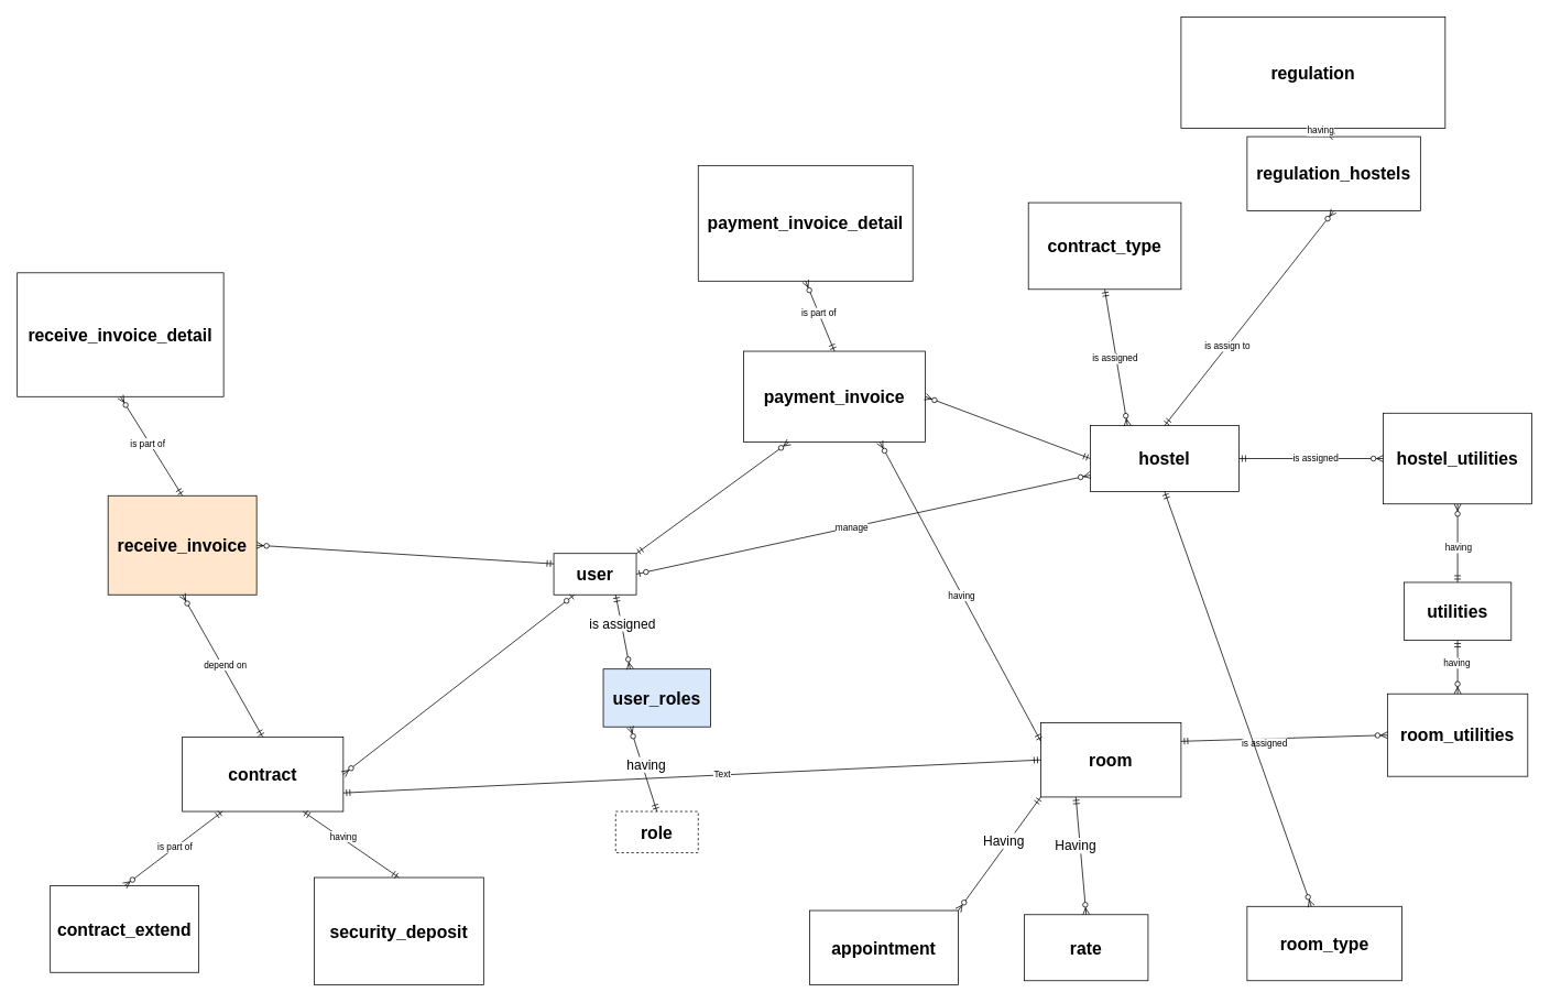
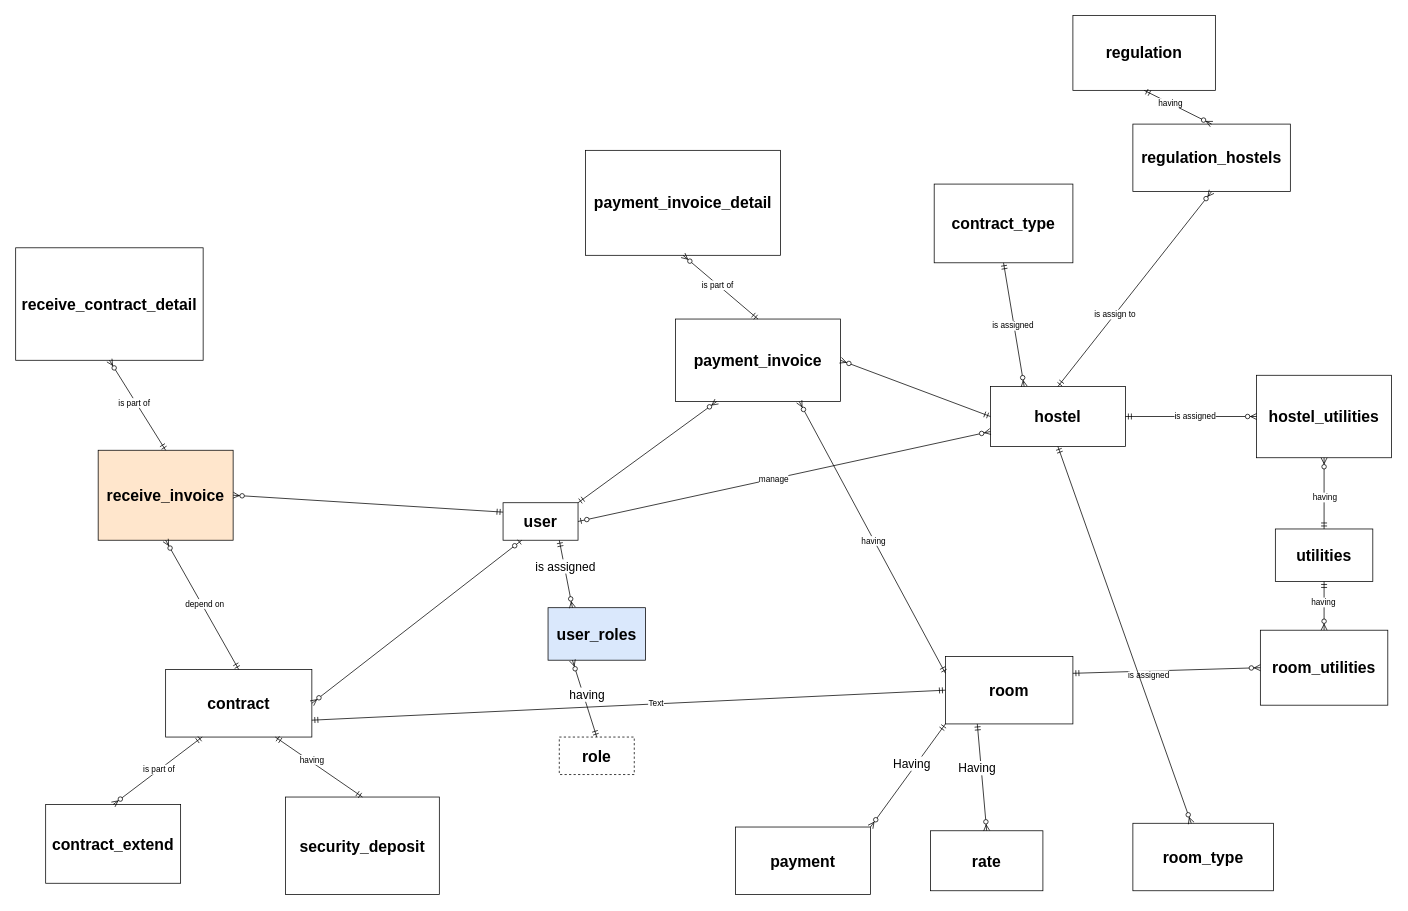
  <mxCell id="0" />
  <mxCell id="1" parent="0" />
- <mxCell id="2" value="appointment" style="html=1;dashed=0;whiteSpace=wrap;fontSize=21;fontStyle=1" parent="1" vertex="1"><mxGeometry x="980" y="1102.5" width="180" height="90" as="geometry" /></mxCell>
+ <mxCell id="2" value="payment" style="html=1;dashed=0;whiteSpace=wrap;fontSize=21;fontStyle=1" parent="1" vertex="1"><mxGeometry x="980" y="1102.5" width="180" height="90" as="geometry" /></mxCell>
  <mxCell id="3" value="contract" style="html=1;dashed=0;whiteSpace=wrap;fontSize=21;fontStyle=1" parent="1" vertex="1"><mxGeometry x="220" y="892.5" width="195" height="90" as="geometry" /></mxCell>
  <mxCell id="4" value="contract_extend" style="html=1;dashed=0;whiteSpace=wrap;fontSize=21;fontStyle=1" parent="1" vertex="1"><mxGeometry x="60" y="1072.5" width="180" height="105" as="geometry" /></mxCell>
  <mxCell id="5" value="hostel" style="html=1;dashed=0;whiteSpace=wrap;fontSize=21;fontStyle=1" parent="1" vertex="1"><mxGeometry x="1320" y="515" width="180" height="80" as="geometry" /></mxCell>
  <mxCell id="6" value="contract_type" style="html=1;dashed=0;whiteSpace=wrap;fontSize=21;fontStyle=1" parent="1" vertex="1"><mxGeometry x="1245" y="245" width="185" height="105" as="geometry" /></mxCell>
  <mxCell id="7" value="hostel_utilities" style="html=1;dashed=0;whiteSpace=wrap;fontSize=21;fontStyle=1" parent="1" vertex="1"><mxGeometry x="1675" y="500" width="180" height="110" as="geometry" /></mxCell>
  <mxCell id="8" value="payment_invoice" style="html=1;dashed=0;whiteSpace=wrap;fontSize=21;fontStyle=1" parent="1" vertex="1"><mxGeometry x="900" y="425" width="220" height="110" as="geometry" /></mxCell>
- <mxCell id="9" value="payment_invoice_detail" style="html=1;dashed=0;whiteSpace=wrap;fontSize=21;fontStyle=1" parent="1" vertex="1"><mxGeometry x="845" y="200" width="260" height="140" as="geometry" /></mxCell>
+ <mxCell id="9" value="payment_invoice_detail" style="html=1;dashed=0;whiteSpace=wrap;fontSize=21;fontStyle=1" parent="1" vertex="1"><mxGeometry x="780" y="200" width="260" height="140" as="geometry" /></mxCell>
  <mxCell id="10" value="rate" style="html=1;dashed=0;whiteSpace=wrap;fontSize=21;fontStyle=1" parent="1" vertex="1"><mxGeometry x="1240" y="1107.5" width="150" height="80" as="geometry" /></mxCell>
  <mxCell id="11" value="receive_invoice" style="html=1;dashed=0;whiteSpace=wrap;fontSize=21;fontStyle=1;fillColor=#ffe6cc;" parent="1" vertex="1"><mxGeometry x="130" y="600" width="180" height="120" as="geometry" /></mxCell>
- <mxCell id="12" value="receive_invoice_detail" style="html=1;dashed=0;whiteSpace=wrap;fontSize=21;fontStyle=1" parent="1" vertex="1"><mxGeometry x="20" y="330" width="250" height="150" as="geometry" /></mxCell>
- <mxCell id="13" value="regulation" style="html=1;dashed=0;whiteSpace=wrap;fontSize=21;fontStyle=1" parent="1" vertex="1"><mxGeometry x="1430" y="20" width="320" height="135" as="geometry" /></mxCell>
+ <mxCell id="12" value="receive_contract_detail" style="html=1;dashed=0;whiteSpace=wrap;fontSize=21;fontStyle=1" parent="1" vertex="1"><mxGeometry x="20" y="330" width="250" height="150" as="geometry" /></mxCell>
+ <mxCell id="13" value="regulation" style="html=1;dashed=0;whiteSpace=wrap;fontSize=21;fontStyle=1" parent="1" vertex="1"><mxGeometry x="1430" y="20" width="190" height="100" as="geometry" /></mxCell>
  <mxCell id="14" value="regulation_hostels" style="html=1;dashed=0;whiteSpace=wrap;fontSize=21;fontStyle=1" parent="1" vertex="1"><mxGeometry x="1510" y="165" width="210" height="90" as="geometry" /></mxCell>
  <mxCell id="15" value="role" style="html=1;dashed=1;whiteSpace=wrap;fontSize=21;fontStyle=1;" parent="1" vertex="1"><mxGeometry x="745" y="982.5" width="100" height="50" as="geometry" /></mxCell>
  <mxCell id="16" value="room" style="html=1;dashed=0;whiteSpace=wrap;fontSize=21;fontStyle=1" parent="1" vertex="1"><mxGeometry x="1260" y="875" width="170" height="90" as="geometry" /></mxCell>
  <mxCell id="17" value="room_type" style="html=1;dashed=0;whiteSpace=wrap;fontSize=21;fontStyle=1" parent="1" vertex="1"><mxGeometry x="1510" y="1097.5" width="187.5" height="90" as="geometry" /></mxCell>
  <mxCell id="18" value="room_utilities" style="html=1;dashed=0;whiteSpace=wrap;fontSize=21;fontStyle=1" parent="1" vertex="1"><mxGeometry x="1680" y="840" width="170" height="100" as="geometry" /></mxCell>
  <mxCell id="19" value="security_deposit" style="html=1;dashed=0;whiteSpace=wrap;fontSize=21;fontStyle=1" parent="1" vertex="1"><mxGeometry x="380" y="1062.5" width="205" height="130" as="geometry" /></mxCell>
  <mxCell id="20" value="user" style="html=1;dashed=0;whiteSpace=wrap;fontSize=21;fontStyle=1;rotation=0;" parent="1" vertex="1"><mxGeometry x="670" y="670" width="100" height="50" as="geometry" /></mxCell>
  <mxCell id="21" value="user_roles" style="html=1;dashed=0;whiteSpace=wrap;fontSize=21;fontStyle=1;fillColor=#dae8fc;" parent="1" vertex="1"><mxGeometry x="730" y="810" width="130" height="70" as="geometry" /></mxCell>
  <mxCell id="22" value="utilities" style="html=1;dashed=0;whiteSpace=wrap;fontSize=21;fontStyle=1" parent="1" vertex="1"><mxGeometry x="1700" y="705" width="130" height="70" as="geometry" /></mxCell>
  <mxCell id="23" value="" style="fontSize=12;html=1;endArrow=ERzeroToMany;startArrow=ERmandOne;rounded=0;entryX=0.25;entryY=0;entryDx=0;entryDy=0;exitX=0.75;exitY=1;exitDx=0;exitDy=0;" parent="1" source="20" target="21" edge="1"><mxGeometry width="100" height="100" relative="1" as="geometry"><mxPoint x="1180" y="850" as="sourcePoint" /><mxPoint x="1840" y="1005" as="targetPoint" /></mxGeometry></mxCell>
  <mxCell id="24" value="is assigned" style="edgeLabel;html=1;align=center;verticalAlign=middle;resizable=0;points=[];fontSize=16;" vertex="1" connectable="0" parent="23"><mxGeometry x="-0.217" y="1" relative="1" as="geometry"><mxPoint y="-1" as="offset" /></mxGeometry></mxCell>
  <mxCell id="25" value="" style="fontSize=12;html=1;endArrow=ERzeroToMany;startArrow=ERmandOne;rounded=0;entryX=0.25;entryY=1;entryDx=0;entryDy=0;exitX=0.5;exitY=0;exitDx=0;exitDy=0;jumpStyle=line;" parent="1" source="15" target="21" edge="1"><mxGeometry width="100" height="100" relative="1" as="geometry"><mxPoint x="1355" y="935" as="sourcePoint" /><mxPoint x="1385" y="780" as="targetPoint" /></mxGeometry></mxCell>
  <mxCell id="26" value="having" style="edgeLabel;html=1;align=center;verticalAlign=middle;resizable=0;points=[];fontSize=16;" vertex="1" connectable="0" parent="25"><mxGeometry x="0.067" y="-4" relative="1" as="geometry"><mxPoint y="-1" as="offset" /></mxGeometry></mxCell>
  <mxCell id="27" value="" style="fontSize=12;html=1;endArrow=ERzeroToMany;startArrow=ERmandOne;rounded=0;entryX=0;entryY=0.5;entryDx=0;entryDy=0;exitX=1;exitY=0.25;exitDx=0;exitDy=0;" parent="1" source="16" target="18" edge="1"><mxGeometry width="100" height="100" relative="1" as="geometry"><mxPoint x="1140" y="760" as="sourcePoint" /><mxPoint x="1220" y="800" as="targetPoint" /></mxGeometry></mxCell>
  <mxCell id="28" value="is assigned" style="edgeLabel;html=1;align=center;verticalAlign=middle;resizable=0;points=[];" vertex="1" connectable="0" parent="27"><mxGeometry x="-0.204" y="-5" relative="1" as="geometry"><mxPoint as="offset" /></mxGeometry></mxCell>
  <mxCell id="29" value="" style="fontSize=12;html=1;endArrow=ERzeroToMany;startArrow=ERmandOne;rounded=0;entryX=0.5;entryY=0;entryDx=0;entryDy=0;exitX=0.5;exitY=1;exitDx=0;exitDy=0;" parent="1" source="22" target="18" edge="1"><mxGeometry width="100" height="100" relative="1" as="geometry"><mxPoint x="1515" y="605" as="sourcePoint" /><mxPoint x="1660" y="485" as="targetPoint" /></mxGeometry></mxCell>
  <mxCell id="30" value="having" style="edgeLabel;html=1;align=center;verticalAlign=middle;resizable=0;points=[];" vertex="1" connectable="0" parent="29"><mxGeometry x="-0.149" y="-2" relative="1" as="geometry"><mxPoint y="-1" as="offset" /></mxGeometry></mxCell>
  <mxCell id="31" value="" style="fontSize=12;html=1;endArrow=ERzeroToMany;startArrow=ERmandOne;rounded=0;entryX=0;entryY=0.5;entryDx=0;entryDy=0;exitX=1;exitY=0.5;exitDx=0;exitDy=0;" parent="1" source="5" target="7" edge="1"><mxGeometry width="100" height="100" relative="1" as="geometry"><mxPoint x="1525" y="615" as="sourcePoint" /><mxPoint x="1670" y="495" as="targetPoint" /></mxGeometry></mxCell>
  <mxCell id="32" value="is assigned" style="edgeLabel;html=1;align=center;verticalAlign=middle;resizable=0;points=[];" vertex="1" connectable="0" parent="31"><mxGeometry x="0.051" y="1" relative="1" as="geometry"><mxPoint as="offset" /></mxGeometry></mxCell>
  <mxCell id="33" value="" style="fontSize=12;html=1;endArrow=ERzeroToMany;startArrow=ERmandOne;rounded=0;entryX=0.5;entryY=1;entryDx=0;entryDy=0;exitX=0.5;exitY=0;exitDx=0;exitDy=0;" parent="1" source="22" target="7" edge="1"><mxGeometry width="100" height="100" relative="1" as="geometry"><mxPoint x="1535" y="625" as="sourcePoint" /><mxPoint x="1680" y="505" as="targetPoint" /></mxGeometry></mxCell>
  <mxCell id="34" value="having" style="edgeLabel;html=1;align=center;verticalAlign=middle;resizable=0;points=[];" vertex="1" connectable="0" parent="33"><mxGeometry x="-0.109" relative="1" as="geometry"><mxPoint y="-1" as="offset" /></mxGeometry></mxCell>
  <mxCell id="35" value="" style="fontSize=12;html=1;endArrow=ERzeroToMany;startArrow=ERmandOne;rounded=0;exitX=0.5;exitY=1;exitDx=0;exitDy=0;" parent="1" source="5" target="17" edge="1"><mxGeometry width="100" height="100" relative="1" as="geometry"><mxPoint x="1545" y="635" as="sourcePoint" /><mxPoint x="1690" y="515" as="targetPoint" /></mxGeometry></mxCell>
  <mxCell id="36" value="" style="fontSize=12;html=1;endArrow=ERzeroToMany;startArrow=ERmandOne;rounded=0;entryX=0.5;entryY=1;entryDx=0;entryDy=0;exitX=0.5;exitY=0;exitDx=0;exitDy=0;" parent="1" source="5" target="14" edge="1"><mxGeometry width="100" height="100" relative="1" as="geometry"><mxPoint x="1640" y="345" as="sourcePoint" /><mxPoint x="1930" y="350" as="targetPoint" /></mxGeometry></mxCell>
  <mxCell id="37" value="is assign to" style="edgeLabel;html=1;align=center;verticalAlign=middle;resizable=0;points=[];" vertex="1" connectable="0" parent="36"><mxGeometry x="-0.261" relative="1" as="geometry"><mxPoint y="-1" as="offset" /></mxGeometry></mxCell>
  <mxCell id="38" value="" style="fontSize=12;html=1;endArrow=ERzeroToMany;startArrow=ERmandOne;rounded=0;entryX=0.5;entryY=0;entryDx=0;entryDy=0;exitX=0.5;exitY=1;exitDx=0;exitDy=0;" parent="1" source="13" target="14" edge="1"><mxGeometry width="100" height="100" relative="1" as="geometry"><mxPoint x="1650" y="355" as="sourcePoint" /><mxPoint x="1940" y="360" as="targetPoint" /></mxGeometry></mxCell>
  <mxCell id="39" value="having" style="edgeLabel;html=1;align=center;verticalAlign=middle;resizable=0;points=[];" vertex="1" connectable="0" parent="38"><mxGeometry x="-0.221" y="1" relative="1" as="geometry"><mxPoint x="-1" as="offset" /></mxGeometry></mxCell>
  <mxCell id="40" value="" style="fontSize=12;html=1;endArrow=ERzeroToMany;startArrow=ERmandOne;rounded=0;entryX=0.25;entryY=0;entryDx=0;entryDy=0;exitX=0.5;exitY=1;exitDx=0;exitDy=0;" parent="1" source="6" target="5" edge="1"><mxGeometry width="100" height="100" relative="1" as="geometry"><mxPoint x="1660" y="365" as="sourcePoint" /><mxPoint x="1950" y="370" as="targetPoint" /></mxGeometry></mxCell>
  <mxCell id="41" value="is assigned" style="edgeLabel;html=1;align=center;verticalAlign=middle;resizable=0;points=[];" vertex="1" connectable="0" parent="40"><mxGeometry x="-0.001" y="-2" relative="1" as="geometry"><mxPoint as="offset" /></mxGeometry></mxCell>
  <mxCell id="42" value="" style="fontSize=12;html=1;endArrow=ERzeroToMany;startArrow=ERmandOne;rounded=0;entryX=0.5;entryY=0;entryDx=0;entryDy=0;exitX=0.25;exitY=1;exitDx=0;exitDy=0;" parent="1" source="3" target="4" edge="1"><mxGeometry width="100" height="100" relative="1" as="geometry"><mxPoint x="990" y="857.5" as="sourcePoint" /><mxPoint x="1080" y="777.5" as="targetPoint" /></mxGeometry></mxCell>
  <mxCell id="43" value="is part of" style="edgeLabel;html=1;align=center;verticalAlign=middle;resizable=0;points=[];" vertex="1" connectable="0" parent="42"><mxGeometry x="-0.038" y="-1" relative="1" as="geometry"><mxPoint as="offset" /></mxGeometry></mxCell>
  <mxCell id="44" value="" style="fontSize=12;html=1;endArrow=ERzeroToMany;startArrow=ERmandOne;rounded=0;entryX=0.5;entryY=0;entryDx=0;entryDy=0;exitX=0.25;exitY=1;exitDx=0;exitDy=0;" parent="1" source="16" target="10" edge="1"><mxGeometry width="100" height="100" relative="1" as="geometry"><mxPoint x="1130" y="880" as="sourcePoint" /><mxPoint x="1220" y="800" as="targetPoint" /></mxGeometry></mxCell>
  <mxCell id="45" value="Having" style="edgeLabel;html=1;align=center;verticalAlign=middle;resizable=0;points=[];fontSize=16;" vertex="1" connectable="0" parent="44"><mxGeometry x="-0.188" y="-6" relative="1" as="geometry"><mxPoint as="offset" /></mxGeometry></mxCell>
  <mxCell id="46" value="" style="fontSize=12;html=1;endArrow=ERzeroToMany;startArrow=ERmandOne;rounded=0;entryX=0.5;entryY=1;entryDx=0;entryDy=0;exitX=0.5;exitY=0;exitDx=0;exitDy=0;" parent="1" source="8" target="9" edge="1"><mxGeometry width="100" height="100" relative="1" as="geometry"><mxPoint x="660" y="-95" as="sourcePoint" /><mxPoint x="782" y="20" as="targetPoint" /></mxGeometry></mxCell>
  <mxCell id="47" value="is part of" style="edgeLabel;html=1;align=center;verticalAlign=middle;resizable=0;points=[];" vertex="1" connectable="0" parent="46"><mxGeometry x="0.087" relative="1" as="geometry"><mxPoint as="offset" /></mxGeometry></mxCell>
  <mxCell id="48" value="" style="fontSize=12;html=1;endArrow=ERzeroToMany;startArrow=ERmandOne;rounded=0;entryX=0.5;entryY=1;entryDx=0;entryDy=0;exitX=0.5;exitY=0;exitDx=0;exitDy=0;" parent="1" source="11" target="12" edge="1"><mxGeometry width="100" height="100" relative="1" as="geometry"><mxPoint x="570" y="465" as="sourcePoint" /><mxPoint x="692" y="580" as="targetPoint" /></mxGeometry></mxCell>
  <mxCell id="49" value="is part of" style="edgeLabel;html=1;align=center;verticalAlign=middle;resizable=0;points=[];" vertex="1" connectable="0" parent="48"><mxGeometry x="0.07" y="2" relative="1" as="geometry"><mxPoint x="-1" as="offset" /></mxGeometry></mxCell>
  <mxCell id="50" value="" style="fontSize=12;html=1;endArrow=ERmandOne;startArrow=ERmandOne;rounded=0;entryX=0.5;entryY=0;entryDx=0;entryDy=0;exitX=0.75;exitY=1;exitDx=0;exitDy=0;" parent="1" source="3" target="19" edge="1"><mxGeometry width="100" height="100" relative="1" as="geometry"><mxPoint x="620" y="1137.5" as="sourcePoint" /><mxPoint x="810" y="257.5" as="targetPoint" /><Array as="points" /></mxGeometry></mxCell>
  <mxCell id="51" value="having" style="edgeLabel;html=1;align=center;verticalAlign=middle;resizable=0;points=[];" vertex="1" connectable="0" parent="50"><mxGeometry x="-0.212" y="2" relative="1" as="geometry"><mxPoint x="1" as="offset" /></mxGeometry></mxCell>
  <mxCell id="52" value="" style="fontSize=12;html=1;endArrow=ERzeroToMany;startArrow=ERmandOne;rounded=0;entryX=0.5;entryY=1;entryDx=0;entryDy=0;exitX=0.5;exitY=0;exitDx=0;exitDy=0;" parent="1" source="3" target="11" edge="1"><mxGeometry width="100" height="100" relative="1" as="geometry"><mxPoint x="643" y="900" as="sourcePoint" /><mxPoint x="568" y="780" as="targetPoint" /></mxGeometry></mxCell>
  <mxCell id="53" value="depend on" style="edgeLabel;html=1;align=center;verticalAlign=middle;resizable=0;points=[];" vertex="1" connectable="0" parent="52"><mxGeometry x="-0.005" y="-3" relative="1" as="geometry"><mxPoint as="offset" /></mxGeometry></mxCell>
  <mxCell id="54" value="" style="fontSize=12;html=1;endArrow=ERzeroToMany;startArrow=ERzeroToOne;rounded=0;exitX=0.25;exitY=1;exitDx=0;exitDy=0;entryX=1;entryY=0.5;entryDx=0;entryDy=0;" parent="1" source="20" target="3" edge="1"><mxGeometry width="100" height="100" relative="1" as="geometry"><mxPoint x="1150" y="780" as="sourcePoint" /><mxPoint x="1250" y="680" as="targetPoint" /></mxGeometry></mxCell>
  <mxCell id="55" value="" style="fontSize=12;html=1;endArrow=ERzeroToMany;startArrow=ERmandOne;rounded=0;entryX=1;entryY=0.5;entryDx=0;entryDy=0;exitX=0;exitY=0.5;exitDx=0;exitDy=0;" parent="1" source="5" target="8" edge="1"><mxGeometry width="100" height="100" relative="1" as="geometry"><mxPoint x="1120" y="887.5" as="sourcePoint" /><mxPoint x="1100" y="617.5" as="targetPoint" /></mxGeometry></mxCell>
  <mxCell id="56" value="" style="fontSize=12;html=1;endArrow=ERzeroToMany;startArrow=ERmandOne;rounded=0;entryX=0.75;entryY=1;entryDx=0;entryDy=0;exitX=0;exitY=0.25;exitDx=0;exitDy=0;" parent="1" source="16" target="8" edge="1"><mxGeometry width="100" height="100" relative="1" as="geometry"><mxPoint x="1030" y="445" as="sourcePoint" /><mxPoint x="1010" y="175" as="targetPoint" /></mxGeometry></mxCell>
  <mxCell id="57" value="having" style="edgeLabel;html=1;align=center;verticalAlign=middle;resizable=0;points=[];" vertex="1" connectable="0" parent="56"><mxGeometry x="-0.025" relative="1" as="geometry"><mxPoint x="-1" as="offset" /></mxGeometry></mxCell>
  <mxCell id="58" value="" style="fontSize=12;html=1;endArrow=ERmandOne;startArrow=ERmandOne;rounded=0;entryX=0;entryY=0.5;entryDx=0;entryDy=0;exitX=1;exitY=0.75;exitDx=0;exitDy=0;" parent="1" source="3" target="16" edge="1"><mxGeometry width="100" height="100" relative="1" as="geometry"><mxPoint x="376" y="993" as="sourcePoint" /><mxPoint x="518" y="1073" as="targetPoint" /></mxGeometry></mxCell>
  <mxCell id="59" value="Text" style="edgeLabel;html=1;align=center;verticalAlign=middle;resizable=0;points=[];" vertex="1" connectable="0" parent="58"><mxGeometry x="0.084" y="1" relative="1" as="geometry"><mxPoint as="offset" /></mxGeometry></mxCell>
  <mxCell id="60" value="" style="fontSize=12;html=1;endArrow=ERzeroToMany;startArrow=ERmandOne;rounded=0;entryX=1;entryY=0.5;entryDx=0;entryDy=0;exitX=0;exitY=0.25;exitDx=0;exitDy=0;" parent="1" source="20" target="11" edge="1"><mxGeometry width="100" height="100" relative="1" as="geometry"><mxPoint x="940" y="750" as="sourcePoint" /><mxPoint x="1040" y="650" as="targetPoint" /></mxGeometry></mxCell>
  <mxCell id="61" value="" style="fontSize=12;html=1;endArrow=ERzeroToMany;startArrow=ERmandOne;rounded=0;entryX=0.25;entryY=1;entryDx=0;entryDy=0;exitX=1;exitY=0;exitDx=0;exitDy=0;" parent="1" source="20" target="8" edge="1"><mxGeometry width="100" height="100" relative="1" as="geometry"><mxPoint x="680" y="702" as="sourcePoint" /><mxPoint x="320" y="670" as="targetPoint" /></mxGeometry></mxCell>
  <mxCell id="62" value="" style="fontSize=12;html=1;endArrow=ERzeroToMany;startArrow=ERzeroToOne;rounded=0;exitX=1;exitY=0.5;exitDx=0;exitDy=0;entryX=0;entryY=0.75;entryDx=0;entryDy=0;" parent="1" source="20" target="5" edge="1"><mxGeometry width="100" height="100" relative="1" as="geometry"><mxPoint x="970" y="620" as="sourcePoint" /><mxPoint x="1070" y="520" as="targetPoint" /></mxGeometry></mxCell>
  <mxCell id="63" value="manage" style="edgeLabel;html=1;align=center;verticalAlign=middle;resizable=0;points=[];" vertex="1" connectable="0" parent="62"><mxGeometry x="-0.052" relative="1" as="geometry"><mxPoint as="offset" /></mxGeometry></mxCell>
  <mxCell id="64" value="" style="fontSize=12;html=1;endArrow=ERzeroToMany;startArrow=ERmandOne;rounded=0;entryX=1;entryY=0;entryDx=0;entryDy=0;exitX=0;exitY=1;exitDx=0;exitDy=0;" edge="1" parent="1" source="16" target="2"><mxGeometry width="100" height="100" relative="1" as="geometry"><mxPoint x="1313" y="975" as="sourcePoint" /><mxPoint x="1325" y="1118" as="targetPoint" /></mxGeometry></mxCell>
  <mxCell id="65" value="Having" style="edgeLabel;html=1;align=center;verticalAlign=middle;resizable=0;points=[];fontSize=16;" vertex="1" connectable="0" parent="64"><mxGeometry x="-0.188" y="-6" relative="1" as="geometry"><mxPoint as="offset" /></mxGeometry></mxCell>
